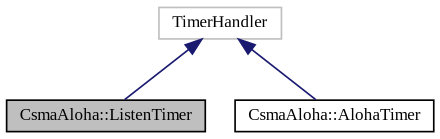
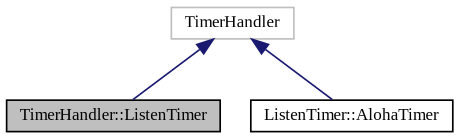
  digraph {
    fontname="Liberation Serif"
    node [color=black fillcolor=white fontname="Liberation Serif" fontsize=10 shape=record style=filled]
    edge [color=midnightblue dir=back fontname="Liberation Serif" fontsize=10 labelfontname=Helvetica labelfontsize=10 style=solid]
-   n1 [fillcolor=grey75 fontcolor=black height=0.2 label="CsmaAloha::ListenTimer" width=0.4]
-   n2 [height=0.2 label="CsmaAloha::AlohaTimer" width=0.4]
+   n1 [fillcolor=grey75 fontcolor=black height=0.2 label="TimerHandler::ListenTimer" width=0.4]
+   n2 [height=0.2 label="ListenTimer::AlohaTimer" width=0.4]
    n3 [color=grey75 height=0.2 label=TimerHandler width=0.4]
    n3 -> n1
    n3 -> n2
  }
